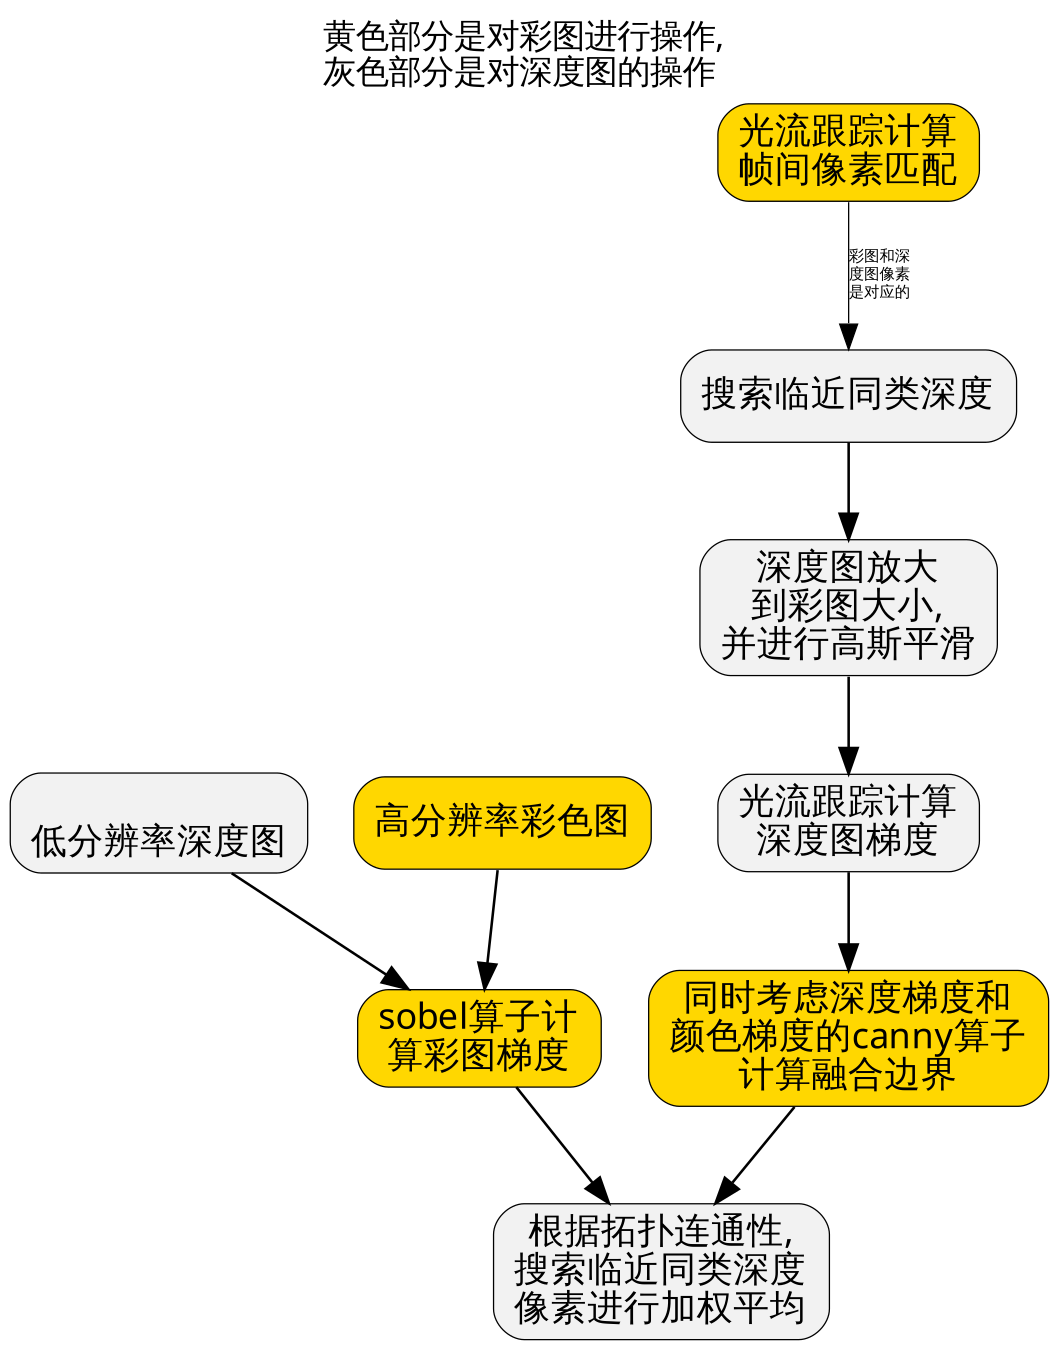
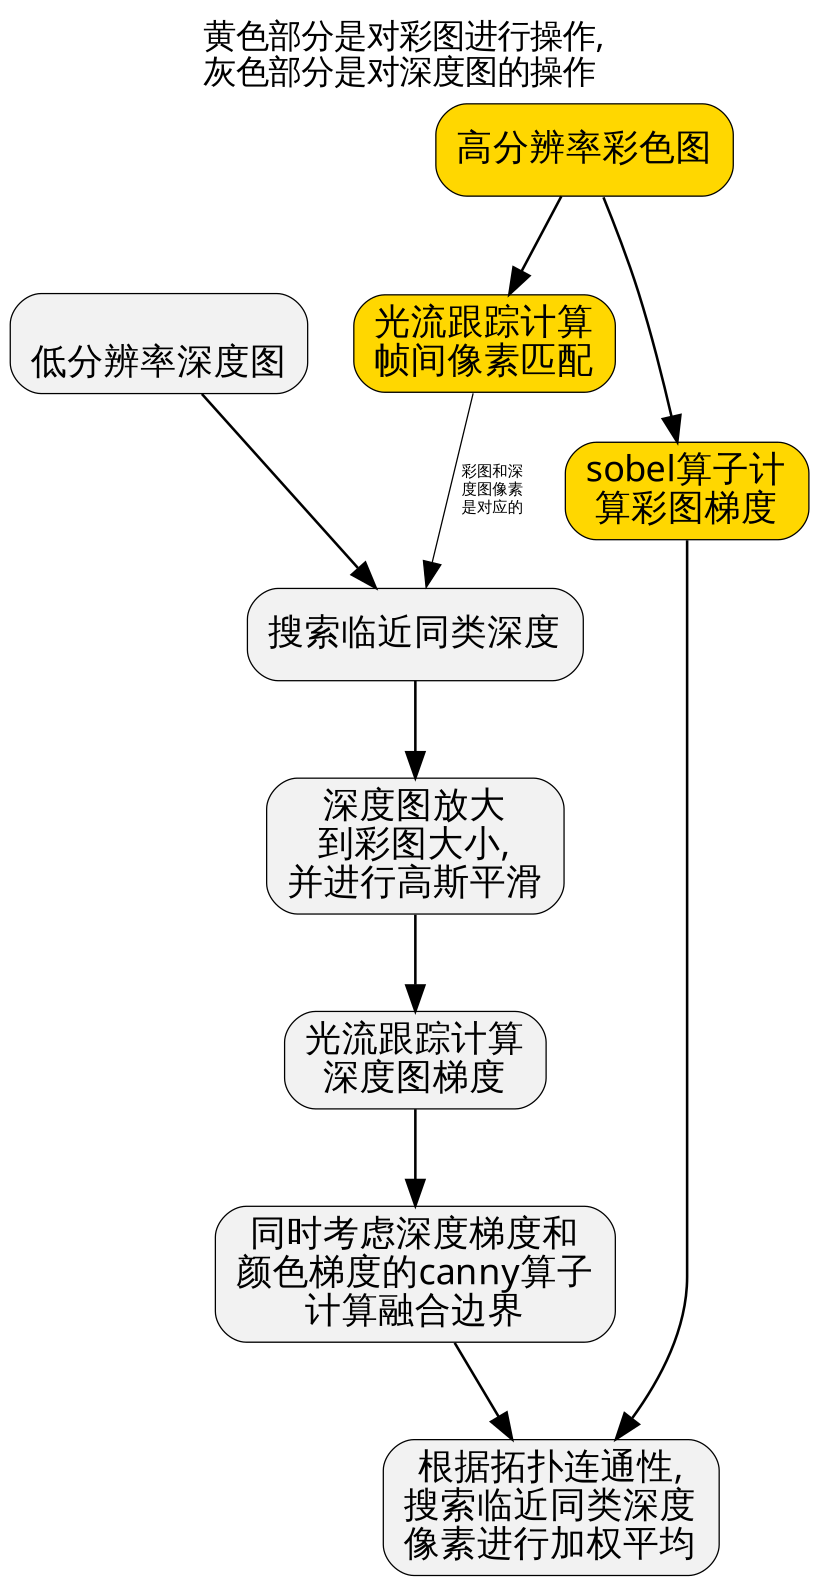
  digraph {
    fontname=FangSong
    fontsize=13
    label="黄色部分是对彩图进行操作, \l灰色部分是对深度图的操作\l"
    labelloc=t
    node [fillcolor=gray95 fontname=FangSong penwidth=0.5 shape=record style="filled,rounded"]
    n1 [label="{\n低分辨率深度图\n}"]
    n2 [label="搜索临近同类深度"]
    n3 [label="深度图放大\n到彩图大小,\n并进行高斯平滑\n"]
    n4 [label="光流跟踪计算\l深度图梯度"]
-   n5 [fillcolor=gold1 label="同时考虑深度梯度和\n颜色梯度的canny算子\n计算融合边界"]
+   n5 [label="同时考虑深度梯度和\n颜色梯度的canny算子\n计算融合边界"]
    n6 [label="根据拓扑连通性,\n搜索临近同类深度\n像素进行加权平均"]
    n7 [fillcolor=gold1 label="高分辨率彩色图"]
    n8 [fillcolor=gold1 label="光流跟踪计算\n帧间像素匹配"]
    n9 [fillcolor=gold1 label="sobel算子计\l算彩图梯度"]
-   n1 -> n9
+   n1 -> n2
    n2 -> n3
    n3 -> n4
    n4 -> n5
    n5 -> n6
+   n7 -> n8
    n7 -> n9
    n8 -> n2 [fontname=FangSong fontsize=6 label="彩图和深\l度图像素\l是对应的\l" penwidth=0.5]
    n9 -> n6
  }
